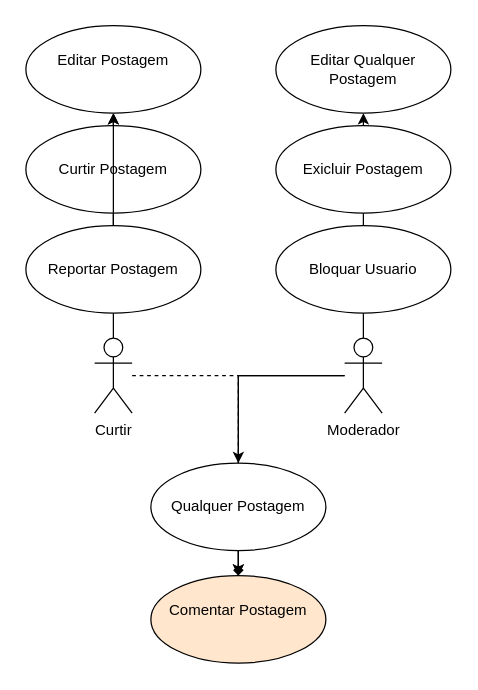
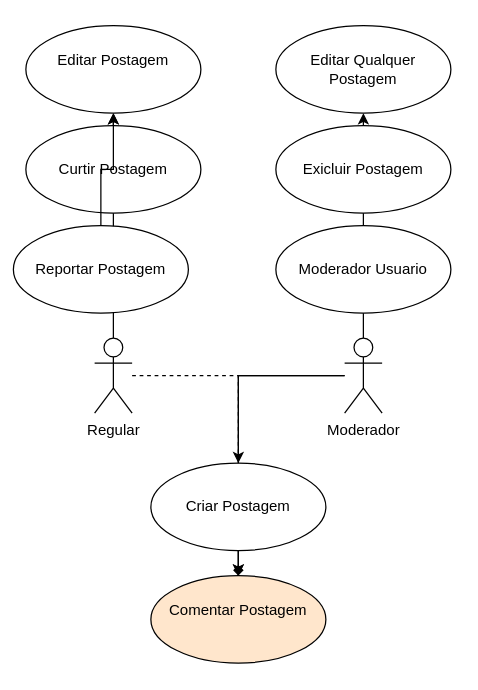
  <mxCell id="0" />
  <mxCell id="1" parent="0" />
  <mxCell id="2" value="" style="edgeStyle=orthogonalEdgeStyle;rounded=0;orthogonalLoop=1;jettySize=auto;html=1;dashed=1;" edge="1" parent="1" source="4" target="15"><mxGeometry relative="1" as="geometry" /></mxCell>
  <mxCell id="3" style="edgeStyle=orthogonalEdgeStyle;rounded=0;orthogonalLoop=1;jettySize=auto;html=1;exitX=0.5;exitY=0;exitDx=0;exitDy=0;exitPerimeter=0;" edge="1" parent="1" source="4"><mxGeometry relative="1" as="geometry"><mxPoint x="90" y="90" as="targetPoint" /></mxGeometry></mxCell>
- <mxCell id="4" value="Curtir" style="shape=umlActor;verticalLabelPosition=bottom;verticalAlign=top;html=1;outlineConnect=0;" vertex="1" parent="1"><mxGeometry x="75" y="270" width="30" height="60" as="geometry" /></mxCell>
+ <mxCell id="4" value="Regular" style="shape=umlActor;verticalLabelPosition=bottom;verticalAlign=top;html=1;outlineConnect=0;" vertex="1" parent="1"><mxGeometry x="75" y="270" width="30" height="60" as="geometry" /></mxCell>
  <mxCell id="5" value="" style="edgeStyle=orthogonalEdgeStyle;rounded=0;orthogonalLoop=1;jettySize=auto;html=1;" edge="1" parent="1" source="8" target="12"><mxGeometry relative="1" as="geometry" /></mxCell>
  <mxCell id="6" value="" style="edgeStyle=orthogonalEdgeStyle;rounded=0;orthogonalLoop=1;jettySize=auto;html=1;" edge="1" parent="1" source="8" target="12"><mxGeometry relative="1" as="geometry" /></mxCell>
  <mxCell id="7" style="edgeStyle=orthogonalEdgeStyle;rounded=0;orthogonalLoop=1;jettySize=auto;html=1;entryX=0.5;entryY=1;entryDx=0;entryDy=0;" edge="1" parent="1" source="8" target="16"><mxGeometry relative="1" as="geometry" /></mxCell>
  <mxCell id="8" value="Moderador&lt;div&gt;&lt;br&gt;&lt;/div&gt;" style="shape=umlActor;verticalLabelPosition=bottom;verticalAlign=top;html=1;outlineConnect=0;" vertex="1" parent="1"><mxGeometry x="275" y="270" width="30" height="60" as="geometry" /></mxCell>
  <mxCell id="9" value="Editar Postagem&lt;div&gt;&lt;br&gt;&lt;/div&gt;" style="ellipse;whiteSpace=wrap;html=1;" vertex="1" parent="1"><mxGeometry x="20" y="20" width="140" height="70" as="geometry" /></mxCell>
  <mxCell id="10" value="Exicluir Postagem" style="ellipse;whiteSpace=wrap;html=1;" vertex="1" parent="1"><mxGeometry x="220" y="100" width="140" height="70" as="geometry" /></mxCell>
- <mxCell id="11" value="Bloquar Usuario" style="ellipse;whiteSpace=wrap;html=1;" vertex="1" parent="1"><mxGeometry x="220" y="180" width="140" height="70" as="geometry" /></mxCell>
+ <mxCell id="11" value="Moderador Usuario" style="ellipse;whiteSpace=wrap;html=1;" vertex="1" parent="1"><mxGeometry x="220" y="180" width="140" height="70" as="geometry" /></mxCell>
  <mxCell id="12" value="Comentar Postagem&lt;div&gt;&lt;br&gt;&lt;/div&gt;" style="ellipse;whiteSpace=wrap;html=1;fillColor=#ffe6cc;" vertex="1" parent="1"><mxGeometry x="120" y="460" width="140" height="70" as="geometry" /></mxCell>
  <mxCell id="13" value="Curtir Postagem" style="ellipse;whiteSpace=wrap;html=1;" vertex="1" parent="1"><mxGeometry x="20" y="100" width="140" height="70" as="geometry" /></mxCell>
  <mxCell id="14" style="edgeStyle=orthogonalEdgeStyle;rounded=0;orthogonalLoop=1;jettySize=auto;html=1;endArrow=diamond;" edge="1" parent="1" source="15" target="12"><mxGeometry relative="1" as="geometry" /></mxCell>
- <mxCell id="15" value="Qualquer Postagem" style="ellipse;whiteSpace=wrap;html=1;" vertex="1" parent="1"><mxGeometry x="120" y="370" width="140" height="70" as="geometry" /></mxCell>
+ <mxCell id="15" value="Criar Postagem" style="ellipse;whiteSpace=wrap;html=1;" vertex="1" parent="1"><mxGeometry x="120" y="370" width="140" height="70" as="geometry" /></mxCell>
  <mxCell id="16" value="Editar Qualquer&lt;br&gt;Postagem" style="ellipse;whiteSpace=wrap;html=1;" vertex="1" parent="1"><mxGeometry x="220" y="20" width="140" height="70" as="geometry" /></mxCell>
  <mxCell id="17" style="edgeStyle=orthogonalEdgeStyle;rounded=0;orthogonalLoop=1;jettySize=auto;html=1;" edge="1" parent="1" source="18" target="9"><mxGeometry relative="1" as="geometry" /></mxCell>
- <mxCell id="18" value="Reportar Postagem" style="ellipse;whiteSpace=wrap;html=1;" vertex="1" parent="1"><mxGeometry x="20" y="180" width="140" height="70" as="geometry" /></mxCell>
+ <mxCell id="18" value="Reportar Postagem" style="ellipse;whiteSpace=wrap;html=1;" vertex="1" parent="1"><mxGeometry x="10" y="180" width="140" height="70" as="geometry" /></mxCell>
